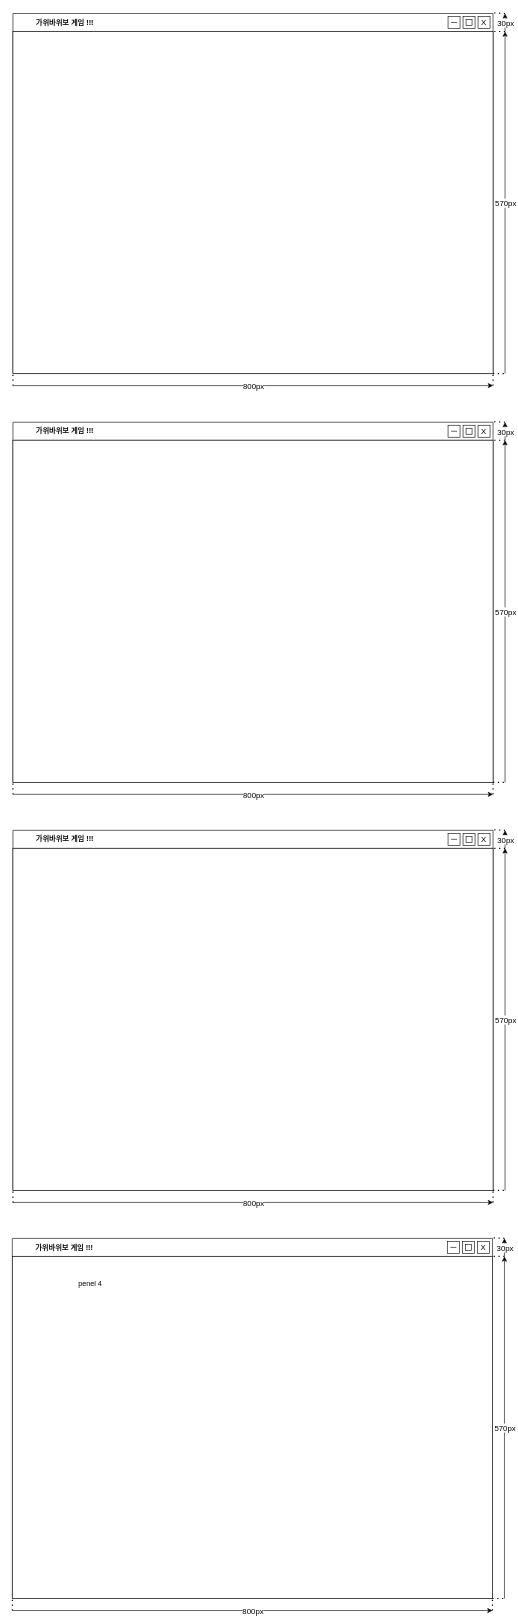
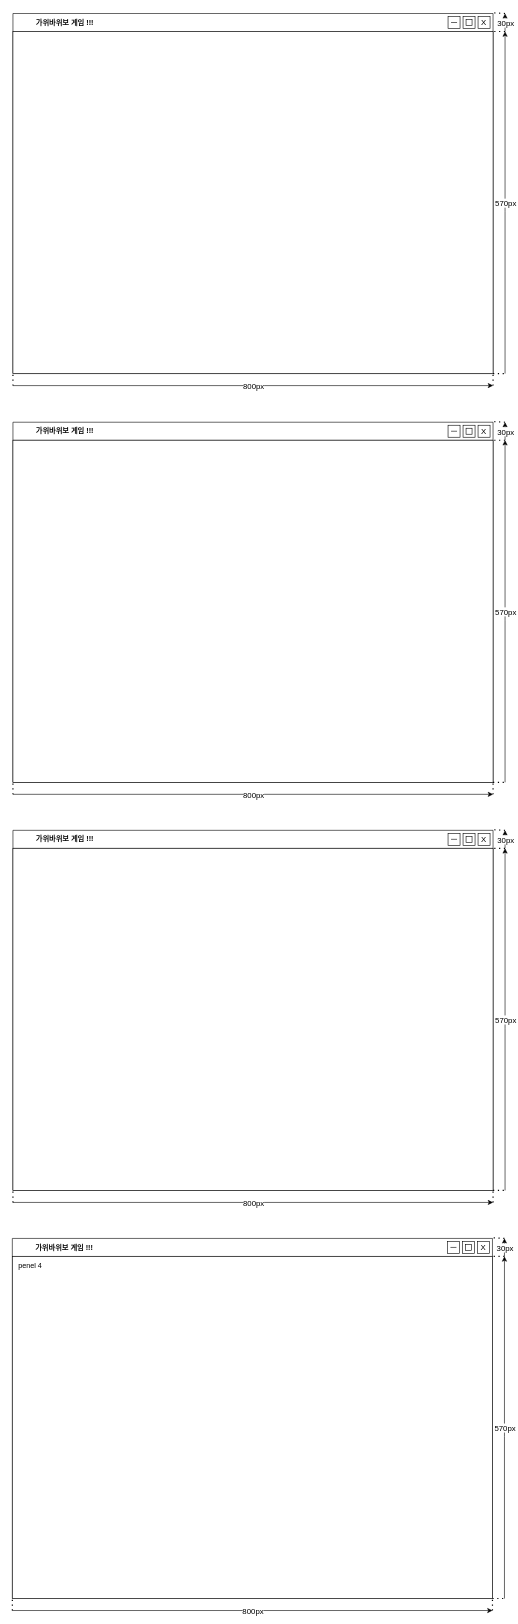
  <mxCell id="0" />
  <mxCell id="1" parent="0" />
  <mxCell id="2" value="&amp;nbsp; &amp;nbsp; &amp;nbsp; &amp;nbsp; &amp;nbsp; &amp;nbsp;가위바위보 게임 !!!&amp;nbsp;" style="swimlane;whiteSpace=wrap;html=1;startSize=30;align=left;" vertex="1" parent="1"><mxGeometry x="21" y="22" width="800" height="600" as="geometry" /></mxCell>
  <mxCell id="3" value="" style="rounded=0;whiteSpace=wrap;html=1;" vertex="1" parent="2"><mxGeometry y="30" width="800" height="570" as="geometry" /></mxCell>
  <mxCell id="4" value="" style="endArrow=classic;html=1;rounded=0;exitX=0;exitY=1;exitDx=0;exitDy=0;entryX=1;entryY=1;entryDx=0;entryDy=0;" edge="1" parent="2"><mxGeometry relative="1" as="geometry"><mxPoint y="620" as="sourcePoint" /><mxPoint x="800" y="620" as="targetPoint" /></mxGeometry></mxCell>
  <mxCell id="5" value="800px" style="edgeLabel;resizable=0;html=1;align=center;verticalAlign=middle;fontSize=13;" connectable="0" vertex="1" parent="4"><mxGeometry relative="1" as="geometry" /></mxCell>
  <mxCell id="6" value="&amp;nbsp;X" style="rounded=0;whiteSpace=wrap;html=1;verticalAlign=middle;fontSize=13;align=left;" vertex="1" parent="2"><mxGeometry x="775" y="5" width="20" height="20" as="geometry" /></mxCell>
  <mxCell id="7" value="" style="rounded=0;whiteSpace=wrap;html=1;fontSize=14;verticalAlign=bottom;" vertex="1" parent="2"><mxGeometry x="725" y="5" width="20" height="20" as="geometry" /></mxCell>
  <mxCell id="8" value="" style="rounded=0;whiteSpace=wrap;html=1;" vertex="1" parent="2"><mxGeometry x="750" y="5" width="20" height="20" as="geometry" /></mxCell>
  <mxCell id="9" value="" style="rounded=0;whiteSpace=wrap;html=1;" vertex="1" parent="2"><mxGeometry x="755" y="10" width="10" height="10" as="geometry" /></mxCell>
  <mxCell id="10" value="" style="endArrow=none;html=1;rounded=0;" edge="1" parent="2"><mxGeometry width="50" height="50" relative="1" as="geometry"><mxPoint x="730" y="15" as="sourcePoint" /><mxPoint x="740" y="15" as="targetPoint" /></mxGeometry></mxCell>
  <mxCell id="11" value="" style="endArrow=classic;html=1;rounded=1;" edge="1" parent="1"><mxGeometry relative="1" as="geometry"><mxPoint x="841" y="52" as="sourcePoint" /><mxPoint x="841" y="22" as="targetPoint" /></mxGeometry></mxCell>
  <mxCell id="12" value="30px" style="edgeLabel;resizable=0;html=1;align=center;verticalAlign=middle;fontSize=13;" connectable="0" vertex="1" parent="11"><mxGeometry relative="1" as="geometry" /></mxCell>
  <mxCell id="13" value="" style="endArrow=none;dashed=1;html=1;dashPattern=1 3;strokeWidth=2;rounded=0;entryX=1;entryY=0;entryDx=0;entryDy=0;" edge="1" parent="1" target="3"><mxGeometry width="50" height="50" relative="1" as="geometry"><mxPoint x="841" y="52" as="sourcePoint" /><mxPoint x="531" y="382" as="targetPoint" /></mxGeometry></mxCell>
  <mxCell id="14" value="" style="endArrow=none;dashed=1;html=1;dashPattern=1 3;strokeWidth=2;rounded=0;entryX=1;entryY=0;entryDx=0;entryDy=0;" edge="1" parent="1"><mxGeometry width="50" height="50" relative="1" as="geometry"><mxPoint x="841" y="22" as="sourcePoint" /><mxPoint x="821" y="20.95" as="targetPoint" /></mxGeometry></mxCell>
  <mxCell id="15" value="" style="endArrow=classic;html=1;rounded=1;entryX=1;entryY=0;entryDx=0;entryDy=0;exitX=1;exitY=1;exitDx=0;exitDy=0;" edge="1" parent="1"><mxGeometry relative="1" as="geometry"><mxPoint x="841" y="622" as="sourcePoint" /><mxPoint x="841" y="52" as="targetPoint" /><Array as="points"><mxPoint x="841" y="342" /></Array></mxGeometry></mxCell>
  <mxCell id="16" value="570px" style="edgeLabel;resizable=0;html=1;align=center;verticalAlign=middle;fontSize=13;" connectable="0" vertex="1" parent="15"><mxGeometry relative="1" as="geometry" /></mxCell>
  <mxCell id="17" value="" style="endArrow=none;dashed=1;html=1;dashPattern=1 3;strokeWidth=2;rounded=0;exitX=1;exitY=1;exitDx=0;exitDy=0;" edge="1" parent="1" source="3"><mxGeometry width="50" height="50" relative="1" as="geometry"><mxPoint x="821" y="612" as="sourcePoint" /><mxPoint x="841" y="622" as="targetPoint" /></mxGeometry></mxCell>
  <mxCell id="18" value="" style="endArrow=none;dashed=1;html=1;dashPattern=1 3;strokeWidth=2;rounded=0;entryX=0;entryY=1;entryDx=0;entryDy=0;" edge="1" parent="1" target="2"><mxGeometry width="50" height="50" relative="1" as="geometry"><mxPoint x="21" y="642" as="sourcePoint" /><mxPoint x="491" y="222" as="targetPoint" /></mxGeometry></mxCell>
  <mxCell id="19" value="" style="endArrow=none;dashed=1;html=1;dashPattern=1 3;strokeWidth=2;rounded=0;entryX=1;entryY=1;entryDx=0;entryDy=0;" edge="1" parent="1" target="3"><mxGeometry width="50" height="50" relative="1" as="geometry"><mxPoint x="821" y="642" as="sourcePoint" /><mxPoint x="491" y="432" as="targetPoint" /></mxGeometry></mxCell>
  <mxCell id="20" value="&amp;nbsp; &amp;nbsp; &amp;nbsp; &amp;nbsp; &amp;nbsp; &amp;nbsp;가위바위보 게임 !!!" style="swimlane;whiteSpace=wrap;html=1;startSize=30;align=left;" vertex="1" parent="1"><mxGeometry x="21" y="703.05" width="800" height="600" as="geometry" /></mxCell>
  <mxCell id="21" value="" style="rounded=0;whiteSpace=wrap;html=1;" vertex="1" parent="20"><mxGeometry y="30" width="800" height="570" as="geometry" /></mxCell>
  <mxCell id="22" value="" style="endArrow=classic;html=1;rounded=0;exitX=0;exitY=1;exitDx=0;exitDy=0;entryX=1;entryY=1;entryDx=0;entryDy=0;" edge="1" parent="20"><mxGeometry relative="1" as="geometry"><mxPoint y="620" as="sourcePoint" /><mxPoint x="800" y="620" as="targetPoint" /></mxGeometry></mxCell>
  <mxCell id="23" value="800px" style="edgeLabel;resizable=0;html=1;align=center;verticalAlign=middle;fontSize=13;" connectable="0" vertex="1" parent="22"><mxGeometry relative="1" as="geometry" /></mxCell>
  <mxCell id="24" value="&amp;nbsp;X" style="rounded=0;whiteSpace=wrap;html=1;verticalAlign=middle;fontSize=13;align=left;" vertex="1" parent="20"><mxGeometry x="775" y="5" width="20" height="20" as="geometry" /></mxCell>
  <mxCell id="25" value="" style="rounded=0;whiteSpace=wrap;html=1;fontSize=14;verticalAlign=bottom;" vertex="1" parent="20"><mxGeometry x="725" y="5" width="20" height="20" as="geometry" /></mxCell>
  <mxCell id="26" value="" style="rounded=0;whiteSpace=wrap;html=1;" vertex="1" parent="20"><mxGeometry x="750" y="5" width="20" height="20" as="geometry" /></mxCell>
  <mxCell id="27" value="" style="rounded=0;whiteSpace=wrap;html=1;" vertex="1" parent="20"><mxGeometry x="755" y="10" width="10" height="10" as="geometry" /></mxCell>
  <mxCell id="28" value="" style="endArrow=none;html=1;rounded=0;" edge="1" parent="20"><mxGeometry width="50" height="50" relative="1" as="geometry"><mxPoint x="730" y="15" as="sourcePoint" /><mxPoint x="740" y="15" as="targetPoint" /></mxGeometry></mxCell>
  <mxCell id="29" value="" style="endArrow=classic;html=1;rounded=1;" edge="1" parent="1"><mxGeometry relative="1" as="geometry"><mxPoint x="841" y="733.05" as="sourcePoint" /><mxPoint x="841" y="703.05" as="targetPoint" /></mxGeometry></mxCell>
  <mxCell id="30" value="30px" style="edgeLabel;resizable=0;html=1;align=center;verticalAlign=middle;fontSize=13;" connectable="0" vertex="1" parent="29"><mxGeometry relative="1" as="geometry" /></mxCell>
  <mxCell id="31" value="" style="endArrow=none;dashed=1;html=1;dashPattern=1 3;strokeWidth=2;rounded=0;entryX=1;entryY=0;entryDx=0;entryDy=0;" edge="1" target="21" parent="1"><mxGeometry width="50" height="50" relative="1" as="geometry"><mxPoint x="841" y="733.05" as="sourcePoint" /><mxPoint x="531" y="1063.05" as="targetPoint" /></mxGeometry></mxCell>
  <mxCell id="32" value="" style="endArrow=none;dashed=1;html=1;dashPattern=1 3;strokeWidth=2;rounded=0;entryX=1;entryY=0;entryDx=0;entryDy=0;" edge="1" parent="1"><mxGeometry width="50" height="50" relative="1" as="geometry"><mxPoint x="841" y="703.05" as="sourcePoint" /><mxPoint x="821" y="702" as="targetPoint" /></mxGeometry></mxCell>
  <mxCell id="33" value="" style="endArrow=classic;html=1;rounded=1;entryX=1;entryY=0;entryDx=0;entryDy=0;exitX=1;exitY=1;exitDx=0;exitDy=0;" edge="1" parent="1"><mxGeometry relative="1" as="geometry"><mxPoint x="841" y="1303.05" as="sourcePoint" /><mxPoint x="841" y="733.05" as="targetPoint" /><Array as="points"><mxPoint x="841" y="1023.05" /></Array></mxGeometry></mxCell>
  <mxCell id="34" value="570px" style="edgeLabel;resizable=0;html=1;align=center;verticalAlign=middle;fontSize=13;" connectable="0" vertex="1" parent="33"><mxGeometry relative="1" as="geometry" /></mxCell>
  <mxCell id="35" value="" style="endArrow=none;dashed=1;html=1;dashPattern=1 3;strokeWidth=2;rounded=0;exitX=1;exitY=1;exitDx=0;exitDy=0;" edge="1" source="21" parent="1"><mxGeometry width="50" height="50" relative="1" as="geometry"><mxPoint x="821" y="1293.05" as="sourcePoint" /><mxPoint x="841" y="1303.05" as="targetPoint" /></mxGeometry></mxCell>
  <mxCell id="36" value="" style="endArrow=none;dashed=1;html=1;dashPattern=1 3;strokeWidth=2;rounded=0;entryX=0;entryY=1;entryDx=0;entryDy=0;" edge="1" target="20" parent="1"><mxGeometry width="50" height="50" relative="1" as="geometry"><mxPoint x="21" y="1323.05" as="sourcePoint" /><mxPoint x="491" y="903.05" as="targetPoint" /></mxGeometry></mxCell>
  <mxCell id="37" value="" style="endArrow=none;dashed=1;html=1;dashPattern=1 3;strokeWidth=2;rounded=0;entryX=1;entryY=1;entryDx=0;entryDy=0;" edge="1" target="21" parent="1"><mxGeometry width="50" height="50" relative="1" as="geometry"><mxPoint x="821" y="1323.05" as="sourcePoint" /><mxPoint x="491" y="1113.05" as="targetPoint" /></mxGeometry></mxCell>
  <mxCell id="38" value="&amp;nbsp; &amp;nbsp; &amp;nbsp; &amp;nbsp; &amp;nbsp; &amp;nbsp;가위바위보 게임 !!!" style="swimlane;whiteSpace=wrap;html=1;startSize=30;align=left;" vertex="1" parent="1"><mxGeometry x="21" y="1383.05" width="800" height="600" as="geometry" /></mxCell>
  <mxCell id="39" value="" style="rounded=0;whiteSpace=wrap;html=1;" vertex="1" parent="38"><mxGeometry y="30" width="800" height="570" as="geometry" /></mxCell>
  <mxCell id="40" value="" style="endArrow=classic;html=1;rounded=0;exitX=0;exitY=1;exitDx=0;exitDy=0;entryX=1;entryY=1;entryDx=0;entryDy=0;" edge="1" parent="38"><mxGeometry relative="1" as="geometry"><mxPoint y="620" as="sourcePoint" /><mxPoint x="800" y="620" as="targetPoint" /></mxGeometry></mxCell>
  <mxCell id="41" value="800px" style="edgeLabel;resizable=0;html=1;align=center;verticalAlign=middle;fontSize=13;" connectable="0" vertex="1" parent="40"><mxGeometry relative="1" as="geometry" /></mxCell>
  <mxCell id="42" value="&amp;nbsp;X" style="rounded=0;whiteSpace=wrap;html=1;verticalAlign=middle;fontSize=13;align=left;" vertex="1" parent="38"><mxGeometry x="775" y="5" width="20" height="20" as="geometry" /></mxCell>
  <mxCell id="43" value="" style="rounded=0;whiteSpace=wrap;html=1;fontSize=14;verticalAlign=bottom;" vertex="1" parent="38"><mxGeometry x="725" y="5" width="20" height="20" as="geometry" /></mxCell>
  <mxCell id="44" value="" style="rounded=0;whiteSpace=wrap;html=1;" vertex="1" parent="38"><mxGeometry x="750" y="5" width="20" height="20" as="geometry" /></mxCell>
  <mxCell id="45" value="" style="rounded=0;whiteSpace=wrap;html=1;" vertex="1" parent="38"><mxGeometry x="755" y="10" width="10" height="10" as="geometry" /></mxCell>
  <mxCell id="46" value="" style="endArrow=none;html=1;rounded=0;" edge="1" parent="38"><mxGeometry width="50" height="50" relative="1" as="geometry"><mxPoint x="730" y="15" as="sourcePoint" /><mxPoint x="740" y="15" as="targetPoint" /></mxGeometry></mxCell>
  <mxCell id="47" value="" style="endArrow=classic;html=1;rounded=1;" edge="1" parent="1"><mxGeometry relative="1" as="geometry"><mxPoint x="841" y="1413.05" as="sourcePoint" /><mxPoint x="841" y="1383.05" as="targetPoint" /></mxGeometry></mxCell>
  <mxCell id="48" value="30px" style="edgeLabel;resizable=0;html=1;align=center;verticalAlign=middle;fontSize=13;" connectable="0" vertex="1" parent="47"><mxGeometry relative="1" as="geometry" /></mxCell>
  <mxCell id="49" value="" style="endArrow=none;dashed=1;html=1;dashPattern=1 3;strokeWidth=2;rounded=0;entryX=1;entryY=0;entryDx=0;entryDy=0;" edge="1" target="39" parent="1"><mxGeometry width="50" height="50" relative="1" as="geometry"><mxPoint x="841" y="1413.05" as="sourcePoint" /><mxPoint x="531" y="1743.05" as="targetPoint" /></mxGeometry></mxCell>
  <mxCell id="50" value="" style="endArrow=none;dashed=1;html=1;dashPattern=1 3;strokeWidth=2;rounded=0;entryX=1;entryY=0;entryDx=0;entryDy=0;" edge="1" parent="1"><mxGeometry width="50" height="50" relative="1" as="geometry"><mxPoint x="841" y="1383.05" as="sourcePoint" /><mxPoint x="821" y="1382" as="targetPoint" /></mxGeometry></mxCell>
  <mxCell id="51" value="" style="endArrow=classic;html=1;rounded=1;entryX=1;entryY=0;entryDx=0;entryDy=0;exitX=1;exitY=1;exitDx=0;exitDy=0;" edge="1" parent="1"><mxGeometry relative="1" as="geometry"><mxPoint x="841" y="1983.05" as="sourcePoint" /><mxPoint x="841" y="1413.05" as="targetPoint" /><Array as="points"><mxPoint x="841" y="1703.05" /></Array></mxGeometry></mxCell>
  <mxCell id="52" value="570px" style="edgeLabel;resizable=0;html=1;align=center;verticalAlign=middle;fontSize=13;" connectable="0" vertex="1" parent="51"><mxGeometry relative="1" as="geometry" /></mxCell>
  <mxCell id="53" value="" style="endArrow=none;dashed=1;html=1;dashPattern=1 3;strokeWidth=2;rounded=0;exitX=1;exitY=1;exitDx=0;exitDy=0;" edge="1" source="39" parent="1"><mxGeometry width="50" height="50" relative="1" as="geometry"><mxPoint x="821" y="1973.05" as="sourcePoint" /><mxPoint x="841" y="1983.05" as="targetPoint" /></mxGeometry></mxCell>
  <mxCell id="54" value="" style="endArrow=none;dashed=1;html=1;dashPattern=1 3;strokeWidth=2;rounded=0;entryX=0;entryY=1;entryDx=0;entryDy=0;" edge="1" target="38" parent="1"><mxGeometry width="50" height="50" relative="1" as="geometry"><mxPoint x="21" y="2003.05" as="sourcePoint" /><mxPoint x="491" y="1583.05" as="targetPoint" /></mxGeometry></mxCell>
  <mxCell id="55" value="" style="endArrow=none;dashed=1;html=1;dashPattern=1 3;strokeWidth=2;rounded=0;entryX=1;entryY=1;entryDx=0;entryDy=0;" edge="1" target="39" parent="1"><mxGeometry width="50" height="50" relative="1" as="geometry"><mxPoint x="821" y="2003.05" as="sourcePoint" /><mxPoint x="491" y="1793.05" as="targetPoint" /></mxGeometry></mxCell>
  <mxCell id="56" value="&amp;nbsp; &amp;nbsp; &amp;nbsp; &amp;nbsp; &amp;nbsp; &amp;nbsp;가위바위보 게임 !!!" style="swimlane;whiteSpace=wrap;html=1;startSize=30;align=left;" vertex="1" parent="1"><mxGeometry x="20" y="2063.05" width="800" height="600" as="geometry" /></mxCell>
  <mxCell id="57" value="" style="rounded=0;whiteSpace=wrap;html=1;" vertex="1" parent="56"><mxGeometry y="30" width="800" height="570" as="geometry" /></mxCell>
  <mxCell id="58" value="" style="endArrow=classic;html=1;rounded=0;exitX=0;exitY=1;exitDx=0;exitDy=0;entryX=1;entryY=1;entryDx=0;entryDy=0;" edge="1" parent="56"><mxGeometry relative="1" as="geometry"><mxPoint y="620" as="sourcePoint" /><mxPoint x="800" y="620" as="targetPoint" /></mxGeometry></mxCell>
  <mxCell id="59" value="800px" style="edgeLabel;resizable=0;html=1;align=center;verticalAlign=middle;fontSize=13;" connectable="0" vertex="1" parent="58"><mxGeometry relative="1" as="geometry" /></mxCell>
  <mxCell id="60" value="&amp;nbsp;X" style="rounded=0;whiteSpace=wrap;html=1;verticalAlign=middle;fontSize=13;align=left;" vertex="1" parent="56"><mxGeometry x="775" y="5" width="20" height="20" as="geometry" /></mxCell>
  <mxCell id="61" value="" style="rounded=0;whiteSpace=wrap;html=1;fontSize=14;verticalAlign=bottom;" vertex="1" parent="56"><mxGeometry x="725" y="5" width="20" height="20" as="geometry" /></mxCell>
  <mxCell id="62" value="" style="rounded=0;whiteSpace=wrap;html=1;" vertex="1" parent="56"><mxGeometry x="750" y="5" width="20" height="20" as="geometry" /></mxCell>
  <mxCell id="63" value="" style="rounded=0;whiteSpace=wrap;html=1;" vertex="1" parent="56"><mxGeometry x="755" y="10" width="10" height="10" as="geometry" /></mxCell>
  <mxCell id="64" value="" style="endArrow=none;html=1;rounded=0;" edge="1" parent="56"><mxGeometry width="50" height="50" relative="1" as="geometry"><mxPoint x="730" y="15" as="sourcePoint" /><mxPoint x="740" y="15" as="targetPoint" /></mxGeometry></mxCell>
- <mxCell id="65" value="penel 4" style="text;html=1;strokeColor=none;fillColor=none;align=center;verticalAlign=middle;whiteSpace=wrap;rounded=0;" vertex="1" parent="56"><mxGeometry x="100" y="60" width="60" height="30" as="geometry" /></mxCell>
+ <mxCell id="65" value="penel 4" style="text;html=1;strokeColor=none;fillColor=none;align=center;verticalAlign=middle;whiteSpace=wrap;rounded=0;" vertex="1" parent="56"><mxGeometry y="30" width="60" height="30" as="geometry" /></mxCell>
  <mxCell id="66" value="" style="endArrow=classic;html=1;rounded=1;" edge="1" parent="1"><mxGeometry relative="1" as="geometry"><mxPoint x="840" y="2093.05" as="sourcePoint" /><mxPoint x="840" y="2063.05" as="targetPoint" /></mxGeometry></mxCell>
  <mxCell id="67" value="30px" style="edgeLabel;resizable=0;html=1;align=center;verticalAlign=middle;fontSize=13;" connectable="0" vertex="1" parent="66"><mxGeometry relative="1" as="geometry" /></mxCell>
  <mxCell id="68" value="" style="endArrow=none;dashed=1;html=1;dashPattern=1 3;strokeWidth=2;rounded=0;entryX=1;entryY=0;entryDx=0;entryDy=0;" edge="1" target="57" parent="1"><mxGeometry width="50" height="50" relative="1" as="geometry"><mxPoint x="840" y="2093.05" as="sourcePoint" /><mxPoint x="530" y="2423.05" as="targetPoint" /></mxGeometry></mxCell>
  <mxCell id="69" value="" style="endArrow=none;dashed=1;html=1;dashPattern=1 3;strokeWidth=2;rounded=0;entryX=1;entryY=0;entryDx=0;entryDy=0;" edge="1" parent="1"><mxGeometry width="50" height="50" relative="1" as="geometry"><mxPoint x="840" y="2063.05" as="sourcePoint" /><mxPoint x="820" y="2062" as="targetPoint" /></mxGeometry></mxCell>
  <mxCell id="70" value="" style="endArrow=classic;html=1;rounded=1;entryX=1;entryY=0;entryDx=0;entryDy=0;exitX=1;exitY=1;exitDx=0;exitDy=0;" edge="1" parent="1"><mxGeometry relative="1" as="geometry"><mxPoint x="840" y="2663.05" as="sourcePoint" /><mxPoint x="840" y="2093.05" as="targetPoint" /><Array as="points"><mxPoint x="840" y="2383.05" /></Array></mxGeometry></mxCell>
  <mxCell id="71" value="570px" style="edgeLabel;resizable=0;html=1;align=center;verticalAlign=middle;fontSize=13;" connectable="0" vertex="1" parent="70"><mxGeometry relative="1" as="geometry" /></mxCell>
  <mxCell id="72" value="" style="endArrow=none;dashed=1;html=1;dashPattern=1 3;strokeWidth=2;rounded=0;exitX=1;exitY=1;exitDx=0;exitDy=0;" edge="1" source="57" parent="1"><mxGeometry width="50" height="50" relative="1" as="geometry"><mxPoint x="820" y="2653.05" as="sourcePoint" /><mxPoint x="840" y="2663.05" as="targetPoint" /></mxGeometry></mxCell>
  <mxCell id="73" value="" style="endArrow=none;dashed=1;html=1;dashPattern=1 3;strokeWidth=2;rounded=0;entryX=0;entryY=1;entryDx=0;entryDy=0;" edge="1" target="56" parent="1"><mxGeometry width="50" height="50" relative="1" as="geometry"><mxPoint x="20" y="2683.05" as="sourcePoint" /><mxPoint x="490" y="2263.05" as="targetPoint" /></mxGeometry></mxCell>
  <mxCell id="74" value="" style="endArrow=none;dashed=1;html=1;dashPattern=1 3;strokeWidth=2;rounded=0;entryX=1;entryY=1;entryDx=0;entryDy=0;" edge="1" target="57" parent="1"><mxGeometry width="50" height="50" relative="1" as="geometry"><mxPoint x="820" y="2683.05" as="sourcePoint" /><mxPoint x="490" y="2473.05" as="targetPoint" /></mxGeometry></mxCell>
